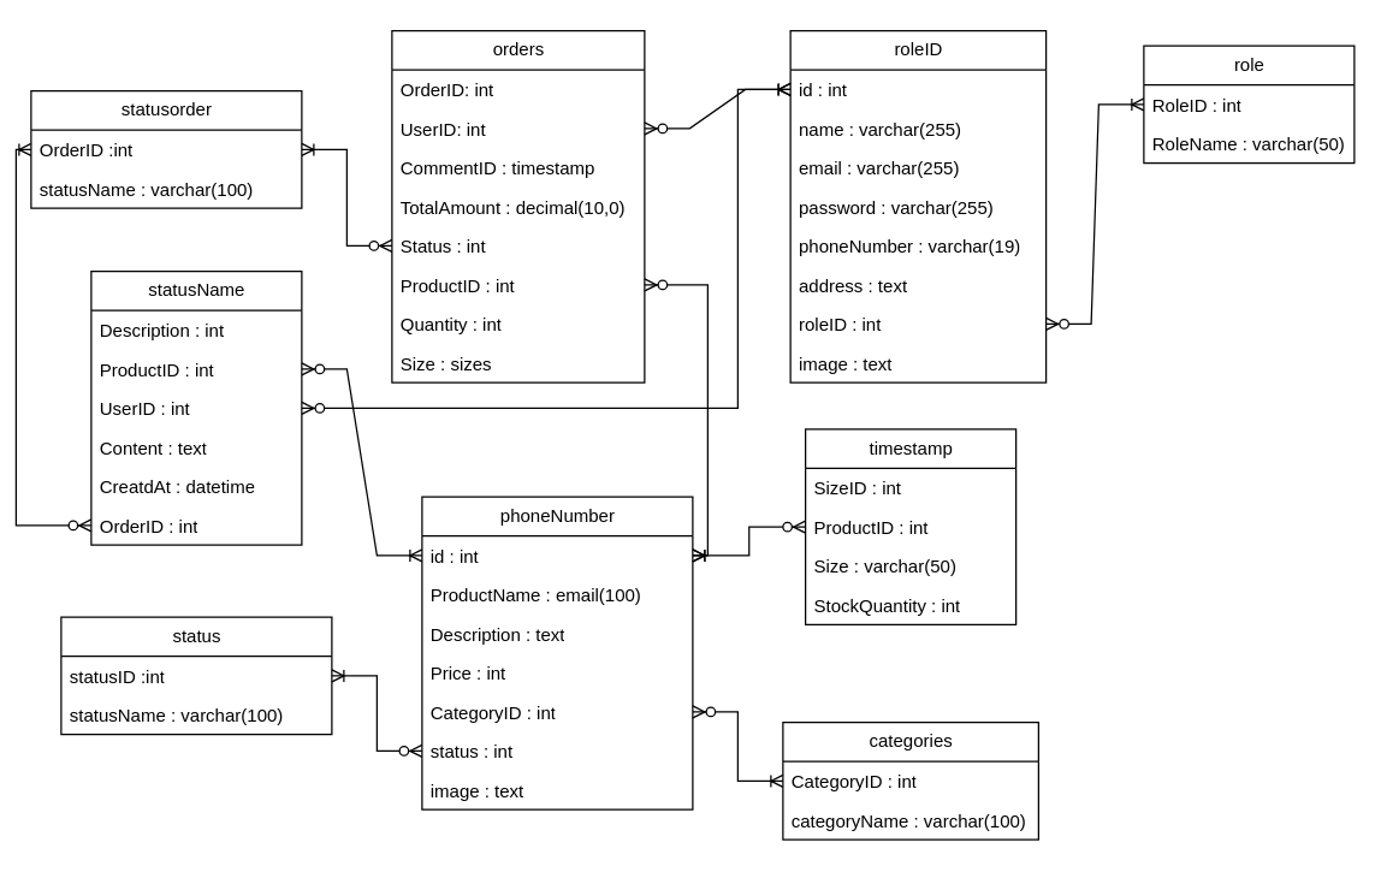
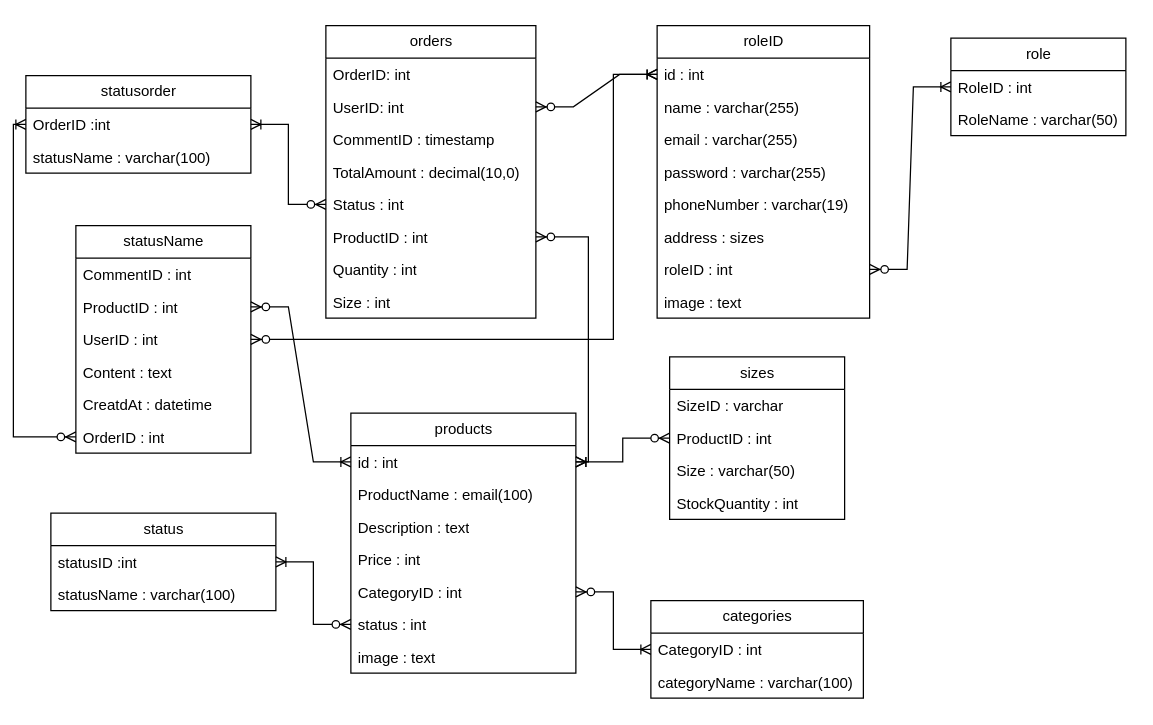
  <mxCell id="0" />
  <mxCell id="1" parent="0" />
- <mxCell id="2" value="phoneNumber" style="swimlane;fontStyle=0;childLayout=stackLayout;horizontal=1;startSize=26;fillColor=none;horizontalStack=0;resizeParent=1;resizeParentMax=0;resizeLast=0;collapsible=1;marginBottom=0;html=1;" vertex="1" parent="1"><mxGeometry x="280" y="330" width="180" height="208" as="geometry"><mxRectangle x="-810" y="570" width="90" height="30" as="alternateBounds" /></mxGeometry></mxCell>
+ <mxCell id="2" value="products" style="swimlane;fontStyle=0;childLayout=stackLayout;horizontal=1;startSize=26;fillColor=none;horizontalStack=0;resizeParent=1;resizeParentMax=0;resizeLast=0;collapsible=1;marginBottom=0;html=1;" vertex="1" parent="1"><mxGeometry x="280" y="330" width="180" height="208" as="geometry"><mxRectangle x="-810" y="570" width="90" height="30" as="alternateBounds" /></mxGeometry></mxCell>
  <mxCell id="3" value="id : int" style="text;strokeColor=none;fillColor=none;align=left;verticalAlign=top;spacingLeft=4;spacingRight=4;overflow=hidden;rotatable=0;points=[[0,0.5],[1,0.5]];portConstraint=eastwest;whiteSpace=wrap;html=1;" vertex="1" parent="2"><mxGeometry y="26" width="180" height="26" as="geometry" /></mxCell>
  <mxCell id="4" value="ProductName : email(100)" style="text;strokeColor=none;fillColor=none;align=left;verticalAlign=top;spacingLeft=4;spacingRight=4;overflow=hidden;rotatable=0;points=[[0,0.5],[1,0.5]];portConstraint=eastwest;whiteSpace=wrap;html=1;" vertex="1" parent="2"><mxGeometry y="52" width="180" height="26" as="geometry" /></mxCell>
  <mxCell id="5" value="Description : text" style="text;strokeColor=none;fillColor=none;align=left;verticalAlign=top;spacingLeft=4;spacingRight=4;overflow=hidden;rotatable=0;points=[[0,0.5],[1,0.5]];portConstraint=eastwest;whiteSpace=wrap;html=1;" vertex="1" parent="2"><mxGeometry y="78" width="180" height="26" as="geometry" /></mxCell>
  <mxCell id="6" value="Price : int" style="text;strokeColor=none;fillColor=none;align=left;verticalAlign=top;spacingLeft=4;spacingRight=4;overflow=hidden;rotatable=0;points=[[0,0.5],[1,0.5]];portConstraint=eastwest;whiteSpace=wrap;html=1;" vertex="1" parent="2"><mxGeometry y="104" width="180" height="26" as="geometry" /></mxCell>
  <mxCell id="7" value="CategoryID : int" style="text;strokeColor=none;fillColor=none;align=left;verticalAlign=top;spacingLeft=4;spacingRight=4;overflow=hidden;rotatable=0;points=[[0,0.5],[1,0.5]];portConstraint=eastwest;whiteSpace=wrap;html=1;" vertex="1" parent="2"><mxGeometry y="130" width="180" height="26" as="geometry" /></mxCell>
  <mxCell id="8" value="status : int" style="text;strokeColor=none;fillColor=none;align=left;verticalAlign=top;spacingLeft=4;spacingRight=4;overflow=hidden;rotatable=0;points=[[0,0.5],[1,0.5]];portConstraint=eastwest;whiteSpace=wrap;html=1;" vertex="1" parent="2"><mxGeometry y="156" width="180" height="26" as="geometry" /></mxCell>
  <mxCell id="9" value="image : text" style="text;strokeColor=none;fillColor=none;align=left;verticalAlign=top;spacingLeft=4;spacingRight=4;overflow=hidden;rotatable=0;points=[[0,0.5],[1,0.5]];portConstraint=eastwest;whiteSpace=wrap;html=1;" vertex="1" parent="2"><mxGeometry y="182" width="180" height="26" as="geometry" /></mxCell>
  <mxCell id="10" value="orders" style="swimlane;fontStyle=0;childLayout=stackLayout;horizontal=1;startSize=26;fillColor=none;horizontalStack=0;resizeParent=1;resizeParentMax=0;resizeLast=0;collapsible=1;marginBottom=0;html=1;" vertex="1" parent="1"><mxGeometry x="260" y="20" width="168" height="234" as="geometry" /></mxCell>
  <mxCell id="11" value="OrderID: int" style="text;strokeColor=none;fillColor=none;align=left;verticalAlign=top;spacingLeft=4;spacingRight=4;overflow=hidden;rotatable=0;points=[[0,0.5],[1,0.5]];portConstraint=eastwest;whiteSpace=wrap;html=1;" vertex="1" parent="10"><mxGeometry y="26" width="168" height="26" as="geometry" /></mxCell>
  <mxCell id="12" value="UserID: int" style="text;strokeColor=none;fillColor=none;align=left;verticalAlign=top;spacingLeft=4;spacingRight=4;overflow=hidden;rotatable=0;points=[[0,0.5],[1,0.5]];portConstraint=eastwest;whiteSpace=wrap;html=1;" vertex="1" parent="10"><mxGeometry y="52" width="168" height="26" as="geometry" /></mxCell>
  <mxCell id="13" value="CommentID : timestamp" style="text;strokeColor=none;fillColor=none;align=left;verticalAlign=top;spacingLeft=4;spacingRight=4;overflow=hidden;rotatable=0;points=[[0,0.5],[1,0.5]];portConstraint=eastwest;whiteSpace=wrap;html=1;" vertex="1" parent="10"><mxGeometry y="78" width="168" height="26" as="geometry" /></mxCell>
  <mxCell id="14" value="TotalAmount : decimal(10,0)" style="text;strokeColor=none;fillColor=none;align=left;verticalAlign=top;spacingLeft=4;spacingRight=4;overflow=hidden;rotatable=0;points=[[0,0.5],[1,0.5]];portConstraint=eastwest;whiteSpace=wrap;html=1;" vertex="1" parent="10"><mxGeometry y="104" width="168" height="26" as="geometry" /></mxCell>
  <mxCell id="15" value="Status : int&amp;nbsp;" style="text;strokeColor=none;fillColor=none;align=left;verticalAlign=top;spacingLeft=4;spacingRight=4;overflow=hidden;rotatable=0;points=[[0,0.5],[1,0.5]];portConstraint=eastwest;whiteSpace=wrap;html=1;" vertex="1" parent="10"><mxGeometry y="130" width="168" height="26" as="geometry" /></mxCell>
  <mxCell id="16" value="ProductID : int" style="text;strokeColor=none;fillColor=none;align=left;verticalAlign=top;spacingLeft=4;spacingRight=4;overflow=hidden;rotatable=0;points=[[0,0.5],[1,0.5]];portConstraint=eastwest;whiteSpace=wrap;html=1;" vertex="1" parent="10"><mxGeometry y="156" width="168" height="26" as="geometry" /></mxCell>
  <mxCell id="17" value="Quantity : int" style="text;strokeColor=none;fillColor=none;align=left;verticalAlign=top;spacingLeft=4;spacingRight=4;overflow=hidden;rotatable=0;points=[[0,0.5],[1,0.5]];portConstraint=eastwest;whiteSpace=wrap;html=1;" vertex="1" parent="10"><mxGeometry y="182" width="168" height="26" as="geometry" /></mxCell>
- <mxCell id="18" value="Size : sizes" style="text;strokeColor=none;fillColor=none;align=left;verticalAlign=top;spacingLeft=4;spacingRight=4;overflow=hidden;rotatable=0;points=[[0,0.5],[1,0.5]];portConstraint=eastwest;whiteSpace=wrap;html=1;" vertex="1" parent="10"><mxGeometry y="208" width="168" height="26" as="geometry" /></mxCell>
+ <mxCell id="18" value="Size : int" style="text;strokeColor=none;fillColor=none;align=left;verticalAlign=top;spacingLeft=4;spacingRight=4;overflow=hidden;rotatable=0;points=[[0,0.5],[1,0.5]];portConstraint=eastwest;whiteSpace=wrap;html=1;" vertex="1" parent="10"><mxGeometry y="208" width="168" height="26" as="geometry" /></mxCell>
  <mxCell id="19" value="statusorder" style="swimlane;fontStyle=0;childLayout=stackLayout;horizontal=1;startSize=26;fillColor=none;horizontalStack=0;resizeParent=1;resizeParentMax=0;resizeLast=0;collapsible=1;marginBottom=0;html=1;" vertex="1" parent="1"><mxGeometry x="20" y="60" width="180" height="78" as="geometry" /></mxCell>
  <mxCell id="20" value="OrderID :int" style="text;strokeColor=none;fillColor=none;align=left;verticalAlign=top;spacingLeft=4;spacingRight=4;overflow=hidden;rotatable=0;points=[[0,0.5],[1,0.5]];portConstraint=eastwest;whiteSpace=wrap;html=1;" vertex="1" parent="19"><mxGeometry y="26" width="180" height="26" as="geometry" /></mxCell>
  <mxCell id="21" value="statusName : varchar(100)" style="text;strokeColor=none;fillColor=none;align=left;verticalAlign=top;spacingLeft=4;spacingRight=4;overflow=hidden;rotatable=0;points=[[0,0.5],[1,0.5]];portConstraint=eastwest;whiteSpace=wrap;html=1;" vertex="1" parent="19"><mxGeometry y="52" width="180" height="26" as="geometry" /></mxCell>
  <mxCell id="22" value="status" style="swimlane;fontStyle=0;childLayout=stackLayout;horizontal=1;startSize=26;fillColor=none;horizontalStack=0;resizeParent=1;resizeParentMax=0;resizeLast=0;collapsible=1;marginBottom=0;html=1;" vertex="1" parent="1"><mxGeometry x="40" y="410" width="180" height="78" as="geometry" /></mxCell>
  <mxCell id="23" value="statusID :int" style="text;strokeColor=none;fillColor=none;align=left;verticalAlign=top;spacingLeft=4;spacingRight=4;overflow=hidden;rotatable=0;points=[[0,0.5],[1,0.5]];portConstraint=eastwest;whiteSpace=wrap;html=1;" vertex="1" parent="22"><mxGeometry y="26" width="180" height="26" as="geometry" /></mxCell>
  <mxCell id="24" value="statusName : varchar(100)" style="text;strokeColor=none;fillColor=none;align=left;verticalAlign=top;spacingLeft=4;spacingRight=4;overflow=hidden;rotatable=0;points=[[0,0.5],[1,0.5]];portConstraint=eastwest;whiteSpace=wrap;html=1;" vertex="1" parent="22"><mxGeometry y="52" width="180" height="26" as="geometry" /></mxCell>
  <mxCell id="25" value="roleID" style="swimlane;fontStyle=0;childLayout=stackLayout;horizontal=1;startSize=26;fillColor=none;horizontalStack=0;resizeParent=1;resizeParentMax=0;resizeLast=0;collapsible=1;marginBottom=0;html=1;" vertex="1" parent="1"><mxGeometry x="525" y="20" width="170" height="234" as="geometry" /></mxCell>
  <mxCell id="26" value="id : int" style="text;strokeColor=none;fillColor=none;align=left;verticalAlign=top;spacingLeft=4;spacingRight=4;overflow=hidden;rotatable=0;points=[[0,0.5],[1,0.5]];portConstraint=eastwest;whiteSpace=wrap;html=1;" vertex="1" parent="25"><mxGeometry y="26" width="170" height="26" as="geometry" /></mxCell>
  <mxCell id="27" value="name : varchar(255)" style="text;strokeColor=none;fillColor=none;align=left;verticalAlign=top;spacingLeft=4;spacingRight=4;overflow=hidden;rotatable=0;points=[[0,0.5],[1,0.5]];portConstraint=eastwest;whiteSpace=wrap;html=1;" vertex="1" parent="25"><mxGeometry y="52" width="170" height="26" as="geometry" /></mxCell>
  <mxCell id="28" value="email : varchar(255)" style="text;strokeColor=none;fillColor=none;align=left;verticalAlign=top;spacingLeft=4;spacingRight=4;overflow=hidden;rotatable=0;points=[[0,0.5],[1,0.5]];portConstraint=eastwest;whiteSpace=wrap;html=1;" vertex="1" parent="25"><mxGeometry y="78" width="170" height="26" as="geometry" /></mxCell>
  <mxCell id="29" value="password : varchar(255)" style="text;strokeColor=none;fillColor=none;align=left;verticalAlign=top;spacingLeft=4;spacingRight=4;overflow=hidden;rotatable=0;points=[[0,0.5],[1,0.5]];portConstraint=eastwest;whiteSpace=wrap;html=1;" vertex="1" parent="25"><mxGeometry y="104" width="170" height="26" as="geometry" /></mxCell>
  <mxCell id="30" value="phoneNumber : varchar(19)" style="text;strokeColor=none;fillColor=none;align=left;verticalAlign=top;spacingLeft=4;spacingRight=4;overflow=hidden;rotatable=0;points=[[0,0.5],[1,0.5]];portConstraint=eastwest;whiteSpace=wrap;html=1;" vertex="1" parent="25"><mxGeometry y="130" width="170" height="26" as="geometry" /></mxCell>
- <mxCell id="31" value="address : text" style="text;strokeColor=none;fillColor=none;align=left;verticalAlign=top;spacingLeft=4;spacingRight=4;overflow=hidden;rotatable=0;points=[[0,0.5],[1,0.5]];portConstraint=eastwest;whiteSpace=wrap;html=1;" vertex="1" parent="25"><mxGeometry y="156" width="170" height="26" as="geometry" /></mxCell>
+ <mxCell id="31" value="address : sizes" style="text;strokeColor=none;fillColor=none;align=left;verticalAlign=top;spacingLeft=4;spacingRight=4;overflow=hidden;rotatable=0;points=[[0,0.5],[1,0.5]];portConstraint=eastwest;whiteSpace=wrap;html=1;" vertex="1" parent="25"><mxGeometry y="156" width="170" height="26" as="geometry" /></mxCell>
  <mxCell id="32" value="roleID : int" style="text;strokeColor=none;fillColor=none;align=left;verticalAlign=top;spacingLeft=4;spacingRight=4;overflow=hidden;rotatable=0;points=[[0,0.5],[1,0.5]];portConstraint=eastwest;whiteSpace=wrap;html=1;" vertex="1" parent="25"><mxGeometry y="182" width="170" height="26" as="geometry" /></mxCell>
  <mxCell id="33" value="image : text" style="text;strokeColor=none;fillColor=none;align=left;verticalAlign=top;spacingLeft=4;spacingRight=4;overflow=hidden;rotatable=0;points=[[0,0.5],[1,0.5]];portConstraint=eastwest;whiteSpace=wrap;html=1;" vertex="1" parent="25"><mxGeometry y="208" width="170" height="26" as="geometry" /></mxCell>
- <mxCell id="34" value="timestamp" style="swimlane;fontStyle=0;childLayout=stackLayout;horizontal=1;startSize=26;fillColor=none;horizontalStack=0;resizeParent=1;resizeParentMax=0;resizeLast=0;collapsible=1;marginBottom=0;html=1;" vertex="1" parent="1"><mxGeometry x="535" y="285" width="140" height="130" as="geometry" /></mxCell>
- <mxCell id="35" value="SizeID : int&amp;nbsp;" style="text;strokeColor=none;fillColor=none;align=left;verticalAlign=top;spacingLeft=4;spacingRight=4;overflow=hidden;rotatable=0;points=[[0,0.5],[1,0.5]];portConstraint=eastwest;whiteSpace=wrap;html=1;" vertex="1" parent="34"><mxGeometry y="26" width="140" height="26" as="geometry" /></mxCell>
+ <mxCell id="34" value="sizes" style="swimlane;fontStyle=0;childLayout=stackLayout;horizontal=1;startSize=26;fillColor=none;horizontalStack=0;resizeParent=1;resizeParentMax=0;resizeLast=0;collapsible=1;marginBottom=0;html=1;" vertex="1" parent="1"><mxGeometry x="535" y="285" width="140" height="130" as="geometry" /></mxCell>
+ <mxCell id="35" value="SizeID : varchar&amp;nbsp;" style="text;strokeColor=none;fillColor=none;align=left;verticalAlign=top;spacingLeft=4;spacingRight=4;overflow=hidden;rotatable=0;points=[[0,0.5],[1,0.5]];portConstraint=eastwest;whiteSpace=wrap;html=1;" vertex="1" parent="34"><mxGeometry y="26" width="140" height="26" as="geometry" /></mxCell>
  <mxCell id="36" value="ProductID : int&amp;nbsp;" style="text;strokeColor=none;fillColor=none;align=left;verticalAlign=top;spacingLeft=4;spacingRight=4;overflow=hidden;rotatable=0;points=[[0,0.5],[1,0.5]];portConstraint=eastwest;whiteSpace=wrap;html=1;" vertex="1" parent="34"><mxGeometry y="52" width="140" height="26" as="geometry" /></mxCell>
  <mxCell id="37" value="Size : varchar(50)" style="text;strokeColor=none;fillColor=none;align=left;verticalAlign=top;spacingLeft=4;spacingRight=4;overflow=hidden;rotatable=0;points=[[0,0.5],[1,0.5]];portConstraint=eastwest;whiteSpace=wrap;html=1;" vertex="1" parent="34"><mxGeometry y="78" width="140" height="26" as="geometry" /></mxCell>
  <mxCell id="38" value="StockQuantity : int" style="text;strokeColor=none;fillColor=none;align=left;verticalAlign=top;spacingLeft=4;spacingRight=4;overflow=hidden;rotatable=0;points=[[0,0.5],[1,0.5]];portConstraint=eastwest;whiteSpace=wrap;html=1;" vertex="1" parent="34"><mxGeometry y="104" width="140" height="26" as="geometry" /></mxCell>
  <mxCell id="39" value="categories" style="swimlane;fontStyle=0;childLayout=stackLayout;horizontal=1;startSize=26;fillColor=none;horizontalStack=0;resizeParent=1;resizeParentMax=0;resizeLast=0;collapsible=1;marginBottom=0;html=1;" vertex="1" parent="1"><mxGeometry x="520" y="480" width="170" height="78" as="geometry" /></mxCell>
  <mxCell id="40" value="CategoryID : int" style="text;strokeColor=none;fillColor=none;align=left;verticalAlign=top;spacingLeft=4;spacingRight=4;overflow=hidden;rotatable=0;points=[[0,0.5],[1,0.5]];portConstraint=eastwest;whiteSpace=wrap;html=1;" vertex="1" parent="39"><mxGeometry y="26" width="170" height="26" as="geometry" /></mxCell>
  <mxCell id="41" value="categoryName : varchar(100)" style="text;strokeColor=none;fillColor=none;align=left;verticalAlign=top;spacingLeft=4;spacingRight=4;overflow=hidden;rotatable=0;points=[[0,0.5],[1,0.5]];portConstraint=eastwest;whiteSpace=wrap;html=1;" vertex="1" parent="39"><mxGeometry y="52" width="170" height="26" as="geometry" /></mxCell>
  <mxCell id="42" value="role" style="swimlane;fontStyle=0;childLayout=stackLayout;horizontal=1;startSize=26;fillColor=none;horizontalStack=0;resizeParent=1;resizeParentMax=0;resizeLast=0;collapsible=1;marginBottom=0;html=1;" vertex="1" parent="1"><mxGeometry x="760" y="30" width="140" height="78" as="geometry" /></mxCell>
  <mxCell id="43" value="RoleID : int" style="text;strokeColor=none;fillColor=none;align=left;verticalAlign=top;spacingLeft=4;spacingRight=4;overflow=hidden;rotatable=0;points=[[0,0.5],[1,0.5]];portConstraint=eastwest;whiteSpace=wrap;html=1;" vertex="1" parent="42"><mxGeometry y="26" width="140" height="26" as="geometry" /></mxCell>
  <mxCell id="44" value="RoleName : varchar(50)" style="text;strokeColor=none;fillColor=none;align=left;verticalAlign=top;spacingLeft=4;spacingRight=4;overflow=hidden;rotatable=0;points=[[0,0.5],[1,0.5]];portConstraint=eastwest;whiteSpace=wrap;html=1;" vertex="1" parent="42"><mxGeometry y="52" width="140" height="26" as="geometry" /></mxCell>
  <mxCell id="45" value="statusName" style="swimlane;fontStyle=0;childLayout=stackLayout;horizontal=1;startSize=26;fillColor=none;horizontalStack=0;resizeParent=1;resizeParentMax=0;resizeLast=0;collapsible=1;marginBottom=0;html=1;" vertex="1" parent="1"><mxGeometry x="60" y="180" width="140" height="182" as="geometry" /></mxCell>
- <mxCell id="46" value="Description : int" style="text;strokeColor=none;fillColor=none;align=left;verticalAlign=top;spacingLeft=4;spacingRight=4;overflow=hidden;rotatable=0;points=[[0,0.5],[1,0.5]];portConstraint=eastwest;whiteSpace=wrap;html=1;" vertex="1" parent="45"><mxGeometry y="26" width="140" height="26" as="geometry" /></mxCell>
+ <mxCell id="46" value="CommentID : int" style="text;strokeColor=none;fillColor=none;align=left;verticalAlign=top;spacingLeft=4;spacingRight=4;overflow=hidden;rotatable=0;points=[[0,0.5],[1,0.5]];portConstraint=eastwest;whiteSpace=wrap;html=1;" vertex="1" parent="45"><mxGeometry y="26" width="140" height="26" as="geometry" /></mxCell>
  <mxCell id="47" value="ProductID : int" style="text;strokeColor=none;fillColor=none;align=left;verticalAlign=top;spacingLeft=4;spacingRight=4;overflow=hidden;rotatable=0;points=[[0,0.5],[1,0.5]];portConstraint=eastwest;whiteSpace=wrap;html=1;" vertex="1" parent="45"><mxGeometry y="52" width="140" height="26" as="geometry" /></mxCell>
  <mxCell id="48" value="UserID : int" style="text;strokeColor=none;fillColor=none;align=left;verticalAlign=top;spacingLeft=4;spacingRight=4;overflow=hidden;rotatable=0;points=[[0,0.5],[1,0.5]];portConstraint=eastwest;whiteSpace=wrap;html=1;" vertex="1" parent="45"><mxGeometry y="78" width="140" height="26" as="geometry" /></mxCell>
  <mxCell id="49" value="Content : text" style="text;strokeColor=none;fillColor=none;align=left;verticalAlign=top;spacingLeft=4;spacingRight=4;overflow=hidden;rotatable=0;points=[[0,0.5],[1,0.5]];portConstraint=eastwest;whiteSpace=wrap;html=1;" vertex="1" parent="45"><mxGeometry y="104" width="140" height="26" as="geometry" /></mxCell>
  <mxCell id="50" value="CreatdAt : datetime" style="text;strokeColor=none;fillColor=none;align=left;verticalAlign=top;spacingLeft=4;spacingRight=4;overflow=hidden;rotatable=0;points=[[0,0.5],[1,0.5]];portConstraint=eastwest;whiteSpace=wrap;html=1;" vertex="1" parent="45"><mxGeometry y="130" width="140" height="26" as="geometry" /></mxCell>
  <mxCell id="51" value="OrderID : int" style="text;strokeColor=none;fillColor=none;align=left;verticalAlign=top;spacingLeft=4;spacingRight=4;overflow=hidden;rotatable=0;points=[[0,0.5],[1,0.5]];portConstraint=eastwest;whiteSpace=wrap;html=1;" vertex="1" parent="45"><mxGeometry y="156" width="140" height="26" as="geometry" /></mxCell>
  <mxCell id="52" value="" style="edgeStyle=orthogonalEdgeStyle;fontSize=12;html=1;endArrow=ERoneToMany;startArrow=ERzeroToMany;rounded=0;entryX=0;entryY=0.5;entryDx=0;entryDy=0;exitX=0;exitY=0.5;exitDx=0;exitDy=0;" edge="1" parent="1" source="51" target="20"><mxGeometry width="100" height="100" relative="1" as="geometry"><mxPoint x="290" y="300" as="sourcePoint" /><mxPoint x="390" y="200" as="targetPoint" /></mxGeometry></mxCell>
  <mxCell id="53" value="" style="edgeStyle=entityRelationEdgeStyle;fontSize=12;html=1;endArrow=ERoneToMany;startArrow=ERzeroToMany;rounded=0;entryX=0;entryY=0.5;entryDx=0;entryDy=0;exitX=1;exitY=0.5;exitDx=0;exitDy=0;" edge="1" parent="1" source="47" target="3"><mxGeometry width="100" height="100" relative="1" as="geometry"><mxPoint x="290" y="300" as="sourcePoint" /><mxPoint x="390" y="200" as="targetPoint" /></mxGeometry></mxCell>
  <mxCell id="54" value="" style="edgeStyle=entityRelationEdgeStyle;fontSize=12;html=1;endArrow=ERoneToMany;startArrow=ERzeroToMany;rounded=0;exitX=0;exitY=0.5;exitDx=0;exitDy=0;entryX=1;entryY=0.5;entryDx=0;entryDy=0;" edge="1" parent="1" source="8" target="23"><mxGeometry width="100" height="100" relative="1" as="geometry"><mxPoint x="290" y="300" as="sourcePoint" /><mxPoint x="390" y="200" as="targetPoint" /></mxGeometry></mxCell>
  <mxCell id="55" value="" style="edgeStyle=entityRelationEdgeStyle;fontSize=12;html=1;endArrow=ERoneToMany;startArrow=ERzeroToMany;rounded=0;exitX=1;exitY=0.5;exitDx=0;exitDy=0;" edge="1" parent="1" source="7" target="40"><mxGeometry width="100" height="100" relative="1" as="geometry"><mxPoint x="290" y="300" as="sourcePoint" /><mxPoint x="390" y="200" as="targetPoint" /></mxGeometry></mxCell>
  <mxCell id="56" value="" style="edgeStyle=entityRelationEdgeStyle;fontSize=12;html=1;endArrow=ERoneToMany;startArrow=ERzeroToMany;rounded=0;entryX=1;entryY=0.5;entryDx=0;entryDy=0;exitX=0;exitY=0.5;exitDx=0;exitDy=0;" edge="1" parent="1" source="15" target="20"><mxGeometry width="100" height="100" relative="1" as="geometry"><mxPoint x="290" y="300" as="sourcePoint" /><mxPoint x="390" y="200" as="targetPoint" /></mxGeometry></mxCell>
  <mxCell id="57" value="" style="edgeStyle=orthogonalEdgeStyle;fontSize=12;html=1;endArrow=ERoneToMany;startArrow=ERzeroToMany;rounded=0;exitX=1;exitY=0.5;exitDx=0;exitDy=0;entryX=0;entryY=0.5;entryDx=0;entryDy=0;" edge="1" parent="1" source="48" target="26"><mxGeometry width="100" height="100" relative="1" as="geometry"><mxPoint x="290" y="300" as="sourcePoint" /><mxPoint x="480" y="0" as="targetPoint" /><Array as="points"><mxPoint x="490" y="271" /><mxPoint x="490" y="59" /></Array></mxGeometry></mxCell>
  <mxCell id="58" value="" style="edgeStyle=entityRelationEdgeStyle;fontSize=12;html=1;endArrow=ERoneToMany;startArrow=ERzeroToMany;rounded=0;exitX=1;exitY=0.5;exitDx=0;exitDy=0;entryX=0;entryY=0.5;entryDx=0;entryDy=0;" edge="1" parent="1" source="12" target="26"><mxGeometry width="100" height="100" relative="1" as="geometry"><mxPoint x="290" y="300" as="sourcePoint" /><mxPoint x="520" y="60" as="targetPoint" /></mxGeometry></mxCell>
  <mxCell id="59" value="" style="edgeStyle=entityRelationEdgeStyle;fontSize=12;html=1;endArrow=ERoneToMany;startArrow=ERzeroToMany;rounded=0;exitX=1;exitY=0.5;exitDx=0;exitDy=0;entryX=0;entryY=0.5;entryDx=0;entryDy=0;" edge="1" parent="1" source="32" target="43"><mxGeometry width="100" height="100" relative="1" as="geometry"><mxPoint x="290" y="300" as="sourcePoint" /><mxPoint x="390" y="200" as="targetPoint" /></mxGeometry></mxCell>
  <mxCell id="60" value="" style="edgeStyle=orthogonalEdgeStyle;fontSize=12;html=1;endArrow=ERoneToMany;startArrow=ERzeroToMany;rounded=0;exitX=0;exitY=0.5;exitDx=0;exitDy=0;entryX=1;entryY=0.5;entryDx=0;entryDy=0;" edge="1" parent="1" source="36" target="3"><mxGeometry width="100" height="100" relative="1" as="geometry"><mxPoint x="290" y="300" as="sourcePoint" /><mxPoint x="390" y="200" as="targetPoint" /></mxGeometry></mxCell>
  <mxCell id="61" value="" style="edgeStyle=orthogonalEdgeStyle;fontSize=12;html=1;endArrow=ERoneToMany;startArrow=ERzeroToMany;rounded=0;entryX=1;entryY=0.5;entryDx=0;entryDy=0;exitX=1;exitY=0.5;exitDx=0;exitDy=0;" edge="1" parent="1" source="16" target="3"><mxGeometry width="100" height="100" relative="1" as="geometry"><mxPoint x="290" y="300" as="sourcePoint" /><mxPoint x="390" y="200" as="targetPoint" /></mxGeometry></mxCell>
